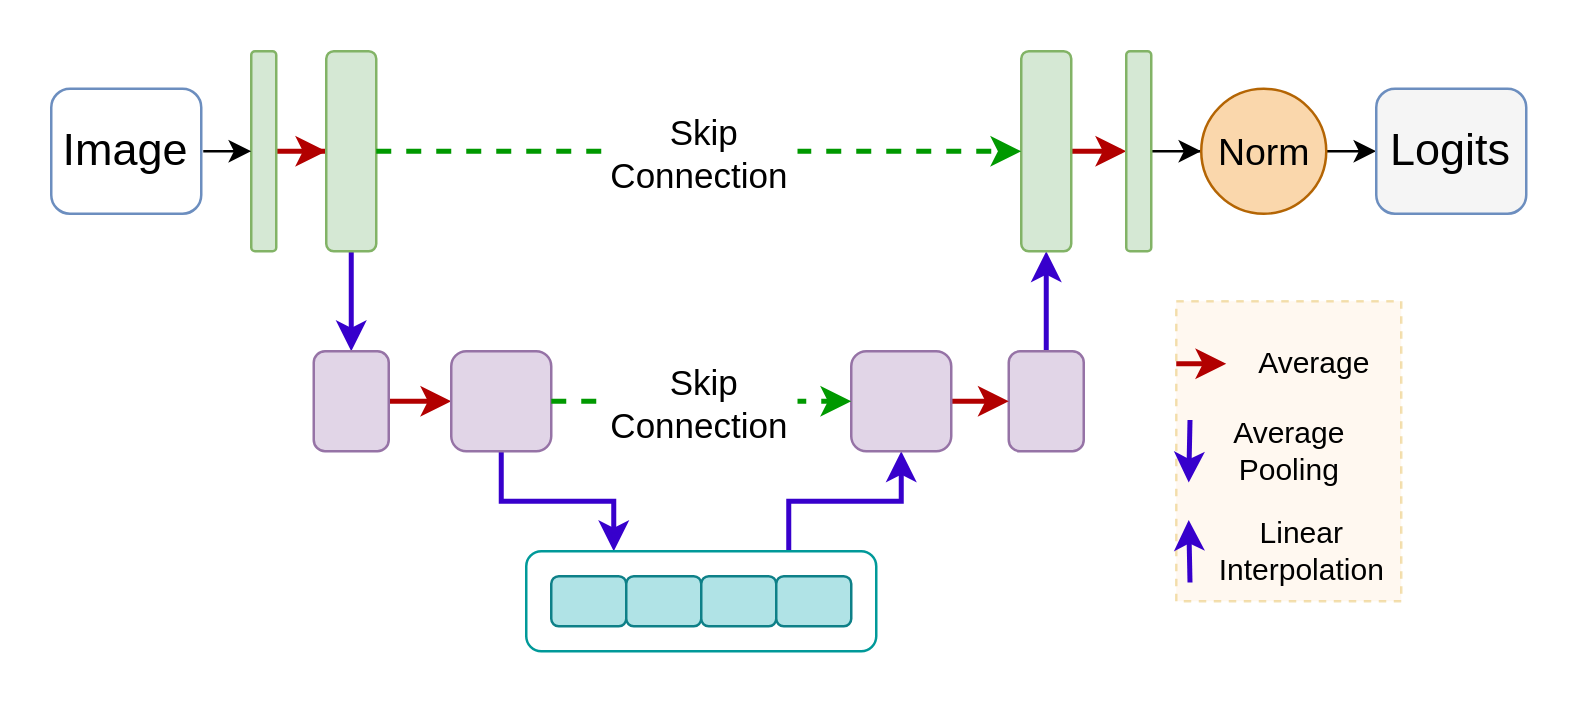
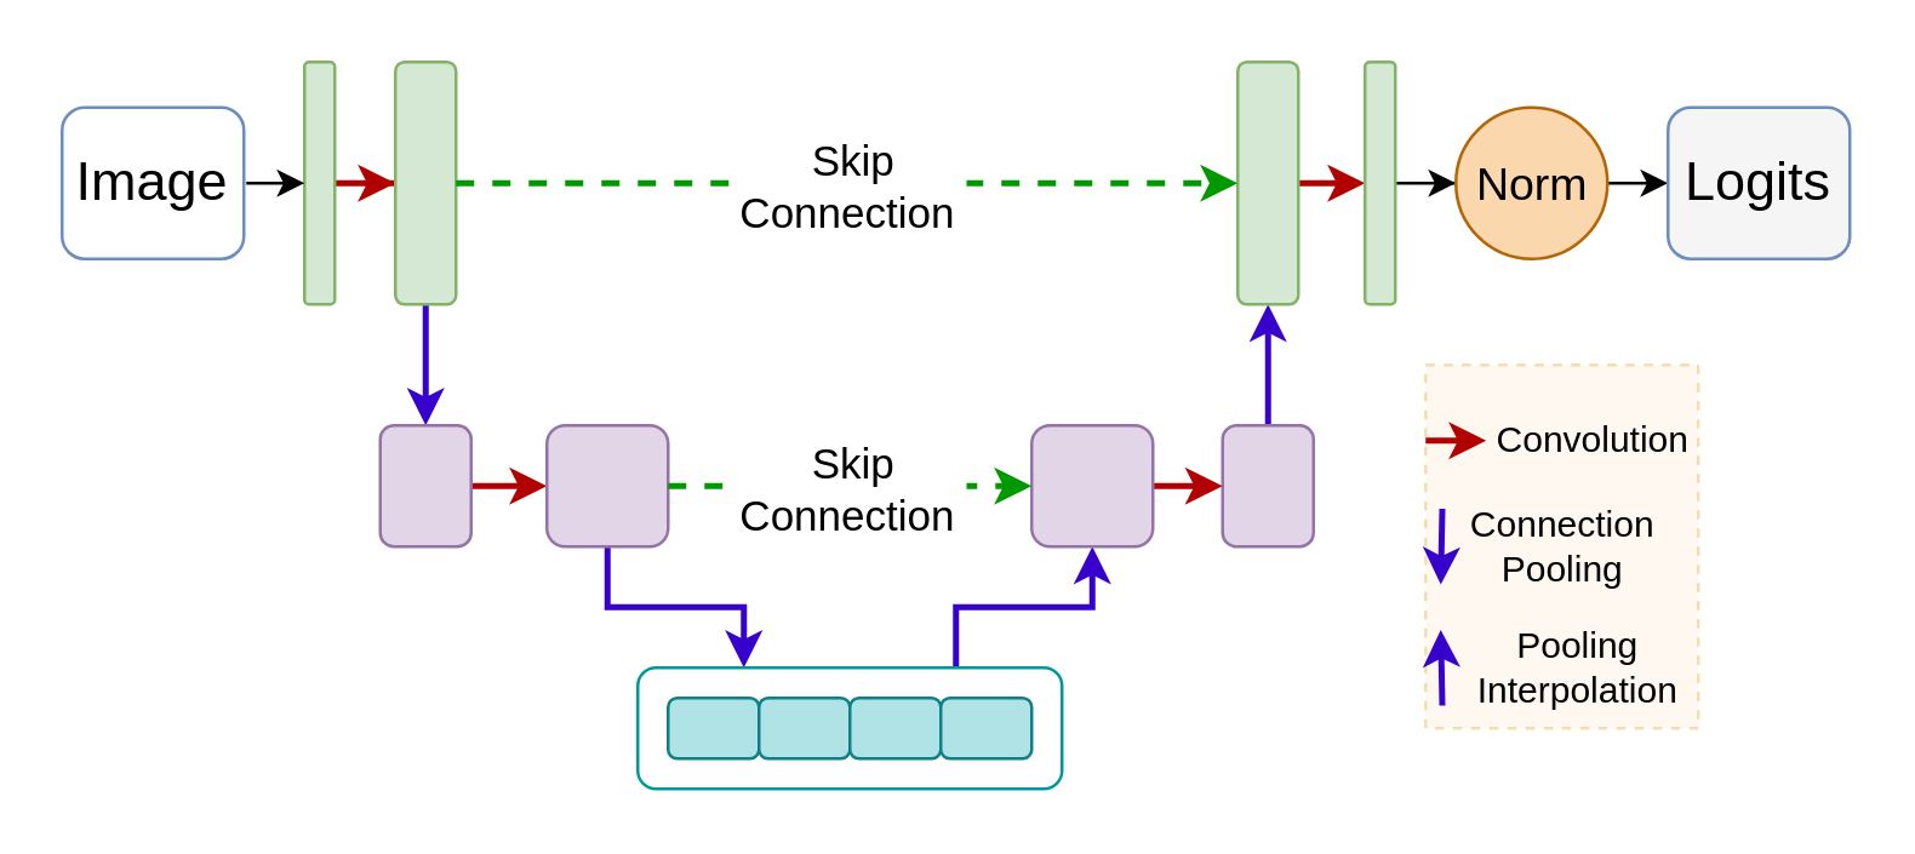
  <mxCell id="0" />
  <mxCell id="1" parent="0" />
  <mxCell id="2" value="" style="rounded=0;whiteSpace=wrap;html=1;opacity=30;movable=1;resizable=1;rotatable=1;deletable=1;editable=1;locked=0;connectable=1;dashed=1;fillColor=#ffe6cc;strokeColor=#d79b00;" parent="1" vertex="1"><mxGeometry x="470" y="120" width="90" height="120" as="geometry" /></mxCell>
  <mxCell id="3" style="edgeStyle=orthogonalEdgeStyle;rounded=0;orthogonalLoop=1;jettySize=auto;html=1;entryX=0;entryY=0.5;entryDx=0;entryDy=0;fillColor=#e51400;strokeColor=#B20000;strokeWidth=2;" parent="1" source="4" target="6" edge="1"><mxGeometry relative="1" as="geometry" /></mxCell>
  <mxCell id="4" value="" style="rounded=1;whiteSpace=wrap;html=1;fillColor=#d5e8d4;strokeColor=#82b366;gradientColor=none;" parent="1" vertex="1"><mxGeometry x="100" y="20" width="10" height="80" as="geometry" /></mxCell>
  <mxCell id="5" style="edgeStyle=orthogonalEdgeStyle;rounded=0;orthogonalLoop=1;jettySize=auto;html=1;entryX=0.5;entryY=0;entryDx=0;entryDy=0;fillColor=#6a00ff;strokeColor=#3700CC;strokeWidth=2;" parent="1" source="6" target="8" edge="1"><mxGeometry relative="1" as="geometry" /></mxCell>
  <mxCell id="6" value="" style="rounded=1;whiteSpace=wrap;html=1;gradientDirection=east;fillColor=#d5e8d4;strokeColor=#82b366;gradientColor=none;" parent="1" vertex="1"><mxGeometry x="130" y="20" width="20" height="80" as="geometry" /></mxCell>
  <mxCell id="7" style="edgeStyle=orthogonalEdgeStyle;rounded=0;orthogonalLoop=1;jettySize=auto;html=1;fillColor=#e51400;strokeColor=#B20000;strokeWidth=2;" parent="1" source="8" target="10" edge="1"><mxGeometry relative="1" as="geometry" /></mxCell>
  <mxCell id="8" value="" style="rounded=1;whiteSpace=wrap;html=1;fillColor=#e1d5e7;strokeColor=#9673a6;" parent="1" vertex="1"><mxGeometry x="125" y="140" width="30" height="40" as="geometry" /></mxCell>
  <mxCell id="9" style="edgeStyle=orthogonalEdgeStyle;rounded=0;orthogonalLoop=1;jettySize=auto;html=1;entryX=0.25;entryY=0;entryDx=0;entryDy=0;strokeWidth=2;fillColor=#6a00ff;strokeColor=#3700CC;" parent="1" source="10" target="12" edge="1"><mxGeometry relative="1" as="geometry"><mxPoint x="200" y="220" as="targetPoint" /></mxGeometry></mxCell>
  <mxCell id="10" value="" style="rounded=1;whiteSpace=wrap;html=1;fillColor=#e1d5e7;strokeColor=#9673a6;" parent="1" vertex="1"><mxGeometry x="180" y="140" width="40" height="40" as="geometry" /></mxCell>
  <mxCell id="11" style="edgeStyle=orthogonalEdgeStyle;rounded=0;orthogonalLoop=1;jettySize=auto;html=1;entryX=0.5;entryY=1;entryDx=0;entryDy=0;fillColor=#6a00ff;strokeColor=#3700CC;strokeWidth=2;exitX=0.75;exitY=0;exitDx=0;exitDy=0;" parent="1" source="12" target="16" edge="1"><mxGeometry relative="1" as="geometry" /></mxCell>
  <mxCell id="12" value="" style="rounded=1;whiteSpace=wrap;html=1;fillColor=none;strokeColor=#009999;" parent="1" vertex="1"><mxGeometry x="210" y="220" width="140" height="40" as="geometry" /></mxCell>
  <mxCell id="13" style="edgeStyle=orthogonalEdgeStyle;rounded=0;orthogonalLoop=1;jettySize=auto;html=1;entryX=0.5;entryY=1;entryDx=0;entryDy=0;strokeWidth=2;fillColor=#6a00ff;strokeColor=#3700CC;" parent="1" source="14" target="18" edge="1"><mxGeometry relative="1" as="geometry" /></mxCell>
  <mxCell id="14" value="" style="rounded=1;whiteSpace=wrap;html=1;fillColor=#e1d5e7;strokeColor=#9673a6;" parent="1" vertex="1"><mxGeometry x="403" y="140" width="30" height="40" as="geometry" /></mxCell>
  <mxCell id="15" style="edgeStyle=orthogonalEdgeStyle;rounded=0;orthogonalLoop=1;jettySize=auto;html=1;entryX=0;entryY=0.5;entryDx=0;entryDy=0;strokeWidth=2;fillColor=#e51400;strokeColor=#B20000;" parent="1" source="16" target="14" edge="1"><mxGeometry relative="1" as="geometry" /></mxCell>
  <mxCell id="16" value="" style="rounded=1;whiteSpace=wrap;html=1;fillColor=#e1d5e7;strokeColor=#9673a6;" parent="1" vertex="1"><mxGeometry x="340" y="140" width="40" height="40" as="geometry" /></mxCell>
  <mxCell id="17" style="edgeStyle=orthogonalEdgeStyle;rounded=0;orthogonalLoop=1;jettySize=auto;html=1;entryX=0;entryY=0.5;entryDx=0;entryDy=0;fillColor=#e51400;strokeColor=#B20000;strokeWidth=2;" parent="1" source="18" target="20" edge="1"><mxGeometry relative="1" as="geometry" /></mxCell>
  <mxCell id="18" value="" style="rounded=1;whiteSpace=wrap;html=1;fillColor=#d5e8d4;strokeColor=#82b366;gradientColor=none;" parent="1" vertex="1"><mxGeometry x="408" y="20" width="20" height="80" as="geometry" /></mxCell>
  <mxCell id="19" value="" style="edgeStyle=orthogonalEdgeStyle;rounded=0;orthogonalLoop=1;jettySize=auto;html=1;" parent="1" source="20" target="22" edge="1"><mxGeometry relative="1" as="geometry" /></mxCell>
  <mxCell id="20" value="" style="rounded=1;whiteSpace=wrap;html=1;fillColor=#d5e8d4;strokeColor=#82b366;gradientColor=none;" parent="1" vertex="1"><mxGeometry x="450" y="20" width="10" height="80" as="geometry" /></mxCell>
  <mxCell id="21" value="" style="edgeStyle=orthogonalEdgeStyle;rounded=0;orthogonalLoop=1;jettySize=auto;html=1;" parent="1" source="22" edge="1"><mxGeometry relative="1" as="geometry"><mxPoint x="550" y="60" as="targetPoint" /></mxGeometry></mxCell>
  <mxCell id="22" value="" style="ellipse;whiteSpace=wrap;html=1;aspect=fixed;fillColor=#fad7ac;strokeColor=#b46504;" parent="1" vertex="1"><mxGeometry x="480" y="35" width="50" height="50" as="geometry" /></mxCell>
  <mxCell id="23" value="" style="endArrow=classic;html=1;rounded=0;entryX=0;entryY=0.5;entryDx=0;entryDy=0;dashed=1;fillColor=#cdeb8b;strokeColor=#009900;strokeWidth=2;exitX=1;exitY=0.5;exitDx=0;exitDy=0;" parent="1" source="6" target="18" edge="1"><mxGeometry relative="1" as="geometry"><mxPoint x="152" y="60" as="sourcePoint" /><mxPoint x="330" y="50" as="targetPoint" /></mxGeometry></mxCell>
  <mxCell id="24" value="&lt;font style=&quot;font-size: 14px;&quot;&gt;Skip&lt;/font&gt;&lt;div&gt;&lt;font style=&quot;font-size: 14px;&quot;&gt;Connection&amp;nbsp;&lt;/font&gt;&lt;/div&gt;" style="edgeLabel;resizable=0;html=1;;align=center;verticalAlign=middle;" parent="23" connectable="0" vertex="1"><mxGeometry relative="1" as="geometry"><mxPoint x="1" as="offset" /></mxGeometry></mxCell>
  <mxCell id="25" value="" style="endArrow=classic;html=1;rounded=0;exitX=1;exitY=0.5;exitDx=0;exitDy=0;entryX=0;entryY=0.5;entryDx=0;entryDy=0;dashed=1;strokeColor=#009900;strokeWidth=2;" parent="1" source="10" target="16" edge="1"><mxGeometry relative="1" as="geometry"><mxPoint x="230" y="310" as="sourcePoint" /><mxPoint x="488" y="310" as="targetPoint" /></mxGeometry></mxCell>
  <mxCell id="26" value="&lt;font style=&quot;font-size: 14px;&quot;&gt;Skip&lt;/font&gt;&lt;div&gt;&lt;font style=&quot;font-size: 14px;&quot;&gt;Connection&amp;nbsp;&lt;/font&gt;&lt;/div&gt;" style="edgeLabel;resizable=0;html=1;;align=center;verticalAlign=middle;" parent="25" connectable="0" vertex="1"><mxGeometry relative="1" as="geometry"><mxPoint as="offset" /></mxGeometry></mxCell>
  <mxCell id="27" value="" style="rounded=1;whiteSpace=wrap;html=1;fillColor=#b0e3e6;strokeColor=#0e8088;" parent="1" vertex="1"><mxGeometry x="220" y="230" width="30" height="20" as="geometry" /></mxCell>
  <mxCell id="28" value="" style="rounded=1;whiteSpace=wrap;html=1;fillColor=#b0e3e6;strokeColor=#0e8088;" parent="1" vertex="1"><mxGeometry x="250" y="230" width="30" height="20" as="geometry" /></mxCell>
  <mxCell id="29" value="" style="rounded=1;whiteSpace=wrap;html=1;fillColor=#b0e3e6;strokeColor=#0e8088;" parent="1" vertex="1"><mxGeometry x="280" y="230" width="30" height="20" as="geometry" /></mxCell>
  <mxCell id="30" value="" style="rounded=1;whiteSpace=wrap;html=1;fillColor=#b0e3e6;strokeColor=#0e8088;" parent="1" vertex="1"><mxGeometry x="310" y="230" width="30" height="20" as="geometry" /></mxCell>
  <mxCell id="31" value="&lt;font style=&quot;font-size: 15px;&quot;&gt;Norm&lt;/font&gt;" style="text;html=1;align=center;verticalAlign=middle;resizable=0;points=[];autosize=1;strokeColor=none;fillColor=none;" parent="1" vertex="1"><mxGeometry x="475" y="45" width="60" height="30" as="geometry" /></mxCell>
  <mxCell id="32" value="" style="endArrow=classic;html=1;rounded=0;strokeWidth=2;fillColor=#6a00ff;strokeColor=#3700CC;" parent="1" edge="1"><mxGeometry width="50" height="50" relative="1" as="geometry"><mxPoint x="475.5" y="232.5" as="sourcePoint" /><mxPoint x="475" y="207.5" as="targetPoint" /></mxGeometry></mxCell>
  <mxCell id="33" value="" style="endArrow=classic;html=1;rounded=0;strokeWidth=2;fillColor=#6a00ff;strokeColor=#3700CC;" parent="1" edge="1"><mxGeometry width="50" height="50" relative="1" as="geometry"><mxPoint x="475.5" y="167.5" as="sourcePoint" /><mxPoint x="475" y="192.5" as="targetPoint" /></mxGeometry></mxCell>
- <mxCell id="34" value="&lt;div&gt;&lt;font&gt;Average&lt;/font&gt;&lt;/div&gt;&lt;div&gt;&lt;font&gt;P&lt;span style=&quot;background-color: transparent; color: light-dark(rgb(0, 0, 0), rgb(255, 255, 255));&quot;&gt;ooling&lt;/span&gt;&lt;/font&gt;&lt;/div&gt;" style="text;html=1;align=center;verticalAlign=middle;resizable=0;points=[];autosize=1;strokeColor=none;fillColor=none;" parent="1" vertex="1"><mxGeometry x="480" y="160" width="70" height="40" as="geometry" /></mxCell>
- <mxCell id="35" value="&lt;font&gt;Linear&lt;/font&gt;&lt;div&gt;&lt;font&gt;Interpolation&lt;/font&gt;&lt;/div&gt;" style="text;html=1;align=center;verticalAlign=middle;resizable=0;points=[];autosize=1;strokeColor=none;fillColor=none;" parent="1" vertex="1"><mxGeometry x="475" y="200" width="90" height="40" as="geometry" /></mxCell>
+ <mxCell id="34" value="&lt;div&gt;&lt;font&gt;Connection&lt;/font&gt;&lt;/div&gt;&lt;div&gt;&lt;font&gt;P&lt;span style=&quot;background-color: transparent; color: light-dark(rgb(0, 0, 0), rgb(255, 255, 255));&quot;&gt;ooling&lt;/span&gt;&lt;/font&gt;&lt;/div&gt;" style="text;html=1;align=center;verticalAlign=middle;resizable=0;points=[];autosize=1;strokeColor=none;fillColor=none;" parent="1" vertex="1"><mxGeometry x="480" y="160" width="70" height="40" as="geometry" /></mxCell>
+ <mxCell id="35" value="&lt;font&gt;Pooling&lt;/font&gt;&lt;div&gt;&lt;font&gt;Interpolation&lt;/font&gt;&lt;/div&gt;" style="text;html=1;align=center;verticalAlign=middle;resizable=0;points=[];autosize=1;strokeColor=none;fillColor=none;" parent="1" vertex="1"><mxGeometry x="475" y="200" width="90" height="40" as="geometry" /></mxCell>
  <mxCell id="36" value="" style="endArrow=classic;html=1;rounded=0;fillColor=#e51400;strokeColor=#B20000;strokeWidth=2;" parent="1" edge="1"><mxGeometry width="50" height="50" relative="1" as="geometry"><mxPoint x="470" y="145" as="sourcePoint" /><mxPoint x="490" y="145" as="targetPoint" /></mxGeometry></mxCell>
- <mxCell id="37" value="&lt;font&gt;Average&lt;/font&gt;" style="text;html=1;align=center;verticalAlign=middle;resizable=0;points=[];autosize=1;strokeColor=none;fillColor=none;" parent="1" vertex="1"><mxGeometry x="480" y="130" width="90" height="30" as="geometry" /></mxCell>
+ <mxCell id="37" value="&lt;font&gt;Convolution&lt;/font&gt;" style="text;html=1;align=center;verticalAlign=middle;resizable=0;points=[];autosize=1;strokeColor=none;fillColor=none;" parent="1" vertex="1"><mxGeometry x="480" y="130" width="90" height="30" as="geometry" /></mxCell>
  <mxCell id="38" style="edgeStyle=orthogonalEdgeStyle;rounded=0;orthogonalLoop=1;jettySize=auto;html=1;entryX=0;entryY=0.5;entryDx=0;entryDy=0;" parent="1" target="4" edge="1"><mxGeometry relative="1" as="geometry"><mxPoint x="80.8" y="60" as="sourcePoint" /></mxGeometry></mxCell>
  <mxCell id="39" value="&lt;font style=&quot;font-size: 18px;&quot;&gt;Image&lt;/font&gt;" style="rounded=1;whiteSpace=wrap;html=1;fillColor=#ffffff;strokeColor=#6c8ebf;" vertex="1" parent="1"><mxGeometry x="20" y="35" width="60" height="50" as="geometry" /></mxCell>
  <mxCell id="40" value="&lt;font style=&quot;font-size: 18px;&quot;&gt;Logits&lt;/font&gt;" style="rounded=1;whiteSpace=wrap;html=1;fillColor=#f5f5f5;strokeColor=#6c8ebf;" vertex="1" parent="1"><mxGeometry x="550" y="35" width="60" height="50" as="geometry" /></mxCell>
